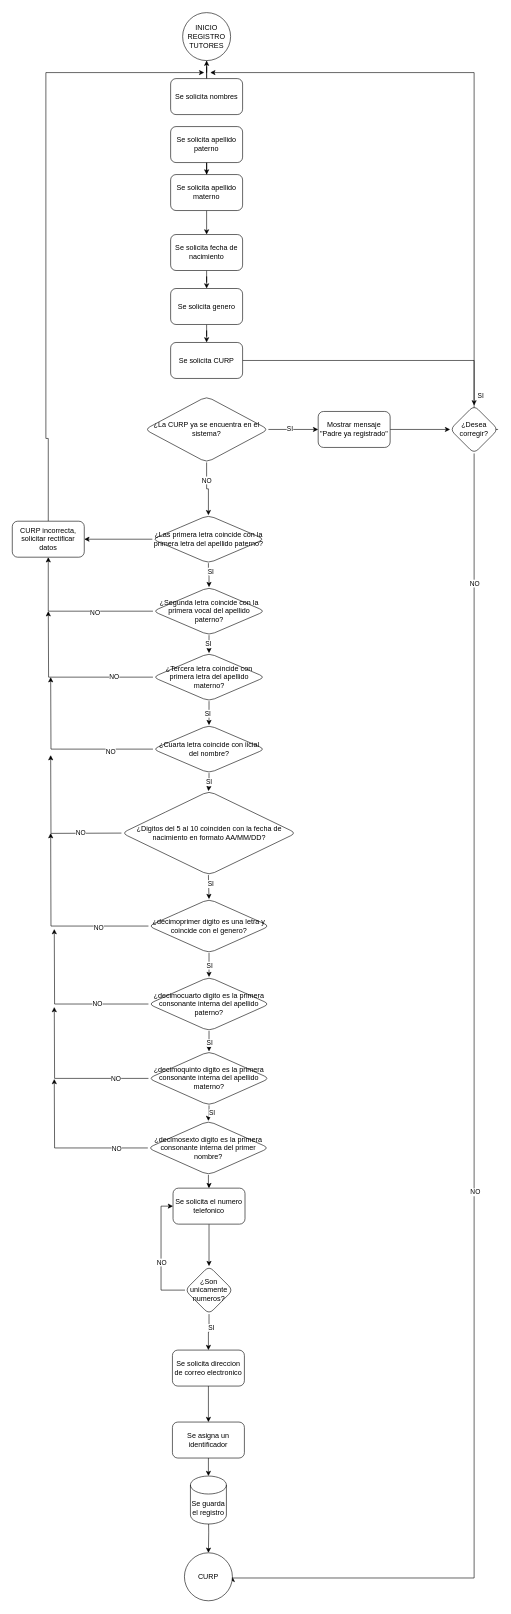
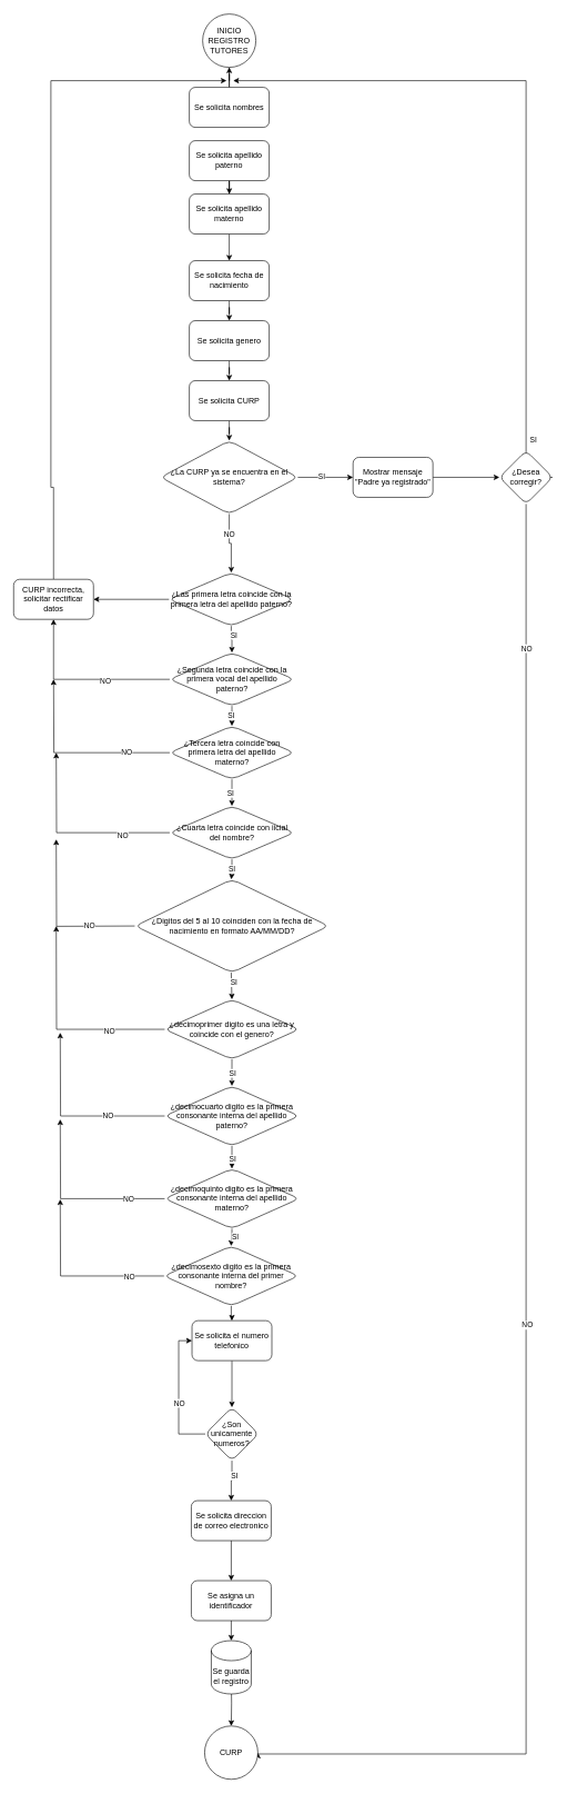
  <mxCell id="0" />
  <mxCell id="1" parent="0" />
  <mxCell id="2" value="" style="edgeStyle=orthogonalEdgeStyle;rounded=0;orthogonalLoop=1;jettySize=auto;html=1;" parent="1" source="3" edge="1"><mxGeometry relative="1" as="geometry"><mxPoint x="344" y="190" as="targetPoint" /></mxGeometry></mxCell>
  <mxCell id="3" value="INICIO&lt;br&gt;REGISTRO TUTORES" style="ellipse;whiteSpace=wrap;html=1;aspect=fixed;" parent="1" vertex="1"><mxGeometry x="304" y="20" width="80" height="80" as="geometry" /></mxCell>
  <mxCell id="4" value="" style="edgeStyle=orthogonalEdgeStyle;rounded=0;orthogonalLoop=1;jettySize=auto;html=1;" parent="1" source="5" target="3" edge="1"><mxGeometry relative="1" as="geometry" /></mxCell>
  <mxCell id="5" value="Se solicita nombres" style="rounded=1;whiteSpace=wrap;html=1;" parent="1" vertex="1"><mxGeometry x="284" y="130" width="120" height="60" as="geometry" /></mxCell>
  <mxCell id="6" value="" style="edgeStyle=orthogonalEdgeStyle;rounded=0;orthogonalLoop=1;jettySize=auto;html=1;" parent="1" source="7" target="9" edge="1"><mxGeometry relative="1" as="geometry" /></mxCell>
  <mxCell id="7" value="Se solicita apellido paterno" style="whiteSpace=wrap;html=1;rounded=1;" parent="1" vertex="1"><mxGeometry x="284" y="210" width="120" height="60" as="geometry" /></mxCell>
  <mxCell id="8" value="" style="edgeStyle=orthogonalEdgeStyle;rounded=0;orthogonalLoop=1;jettySize=auto;html=1;" parent="1" source="9" target="11" edge="1"><mxGeometry relative="1" as="geometry" /></mxCell>
  <mxCell id="9" value="Se solicita apellido materno" style="whiteSpace=wrap;html=1;rounded=1;" parent="1" vertex="1"><mxGeometry x="284" y="290" width="120" height="60" as="geometry" /></mxCell>
  <mxCell id="10" value="" style="edgeStyle=orthogonalEdgeStyle;rounded=0;orthogonalLoop=1;jettySize=auto;html=1;" parent="1" source="11" target="45" edge="1"><mxGeometry relative="1" as="geometry" /></mxCell>
  <mxCell id="11" value="Se solicita fecha de nacimiento" style="whiteSpace=wrap;html=1;rounded=1;" parent="1" vertex="1"><mxGeometry x="284" y="390" width="120" height="60" as="geometry" /></mxCell>
- <mxCell id="12" value="" style="edgeStyle=orthogonalEdgeStyle;rounded=0;orthogonalLoop=1;jettySize=auto;html=1;" parent="1" source="13" target="73" edge="1"><mxGeometry relative="1" as="geometry" /></mxCell>
+ <mxCell id="12" value="" style="edgeStyle=orthogonalEdgeStyle;rounded=0;orthogonalLoop=1;jettySize=auto;html=1;" parent="1" source="13" target="65" edge="1"><mxGeometry relative="1" as="geometry" /></mxCell>
  <mxCell id="13" value="Se solicita CURP" style="whiteSpace=wrap;html=1;rounded=1;" parent="1" vertex="1"><mxGeometry x="284" y="570" width="120" height="60" as="geometry" /></mxCell>
  <mxCell id="14" value="" style="edgeStyle=orthogonalEdgeStyle;rounded=0;orthogonalLoop=1;jettySize=auto;html=1;" parent="1" source="17" target="22" edge="1"><mxGeometry relative="1" as="geometry" /></mxCell>
  <mxCell id="15" value="SI" style="edgeLabel;html=1;align=center;verticalAlign=middle;resizable=0;points=[];" parent="14" vertex="1" connectable="0"><mxGeometry x="-0.399" y="3" relative="1" as="geometry"><mxPoint y="1" as="offset" /></mxGeometry></mxCell>
  <mxCell id="16" value="" style="edgeStyle=orthogonalEdgeStyle;rounded=0;orthogonalLoop=1;jettySize=auto;html=1;" parent="1" source="17" target="24" edge="1"><mxGeometry relative="1" as="geometry" /></mxCell>
  <mxCell id="17" value="¿Las primera letra coincide con la primera letra del apellido paterno?" style="rhombus;whiteSpace=wrap;html=1;rounded=1;" parent="1" vertex="1"><mxGeometry x="253.5" y="858" width="187" height="80" as="geometry" /></mxCell>
  <mxCell id="18" style="edgeStyle=orthogonalEdgeStyle;rounded=0;orthogonalLoop=1;jettySize=auto;html=1;exitX=0;exitY=0.5;exitDx=0;exitDy=0;entryX=0.5;entryY=1;entryDx=0;entryDy=0;" parent="1" source="22" target="24" edge="1"><mxGeometry relative="1" as="geometry" /></mxCell>
  <mxCell id="19" value="NO" style="edgeLabel;html=1;align=center;verticalAlign=middle;resizable=0;points=[];" parent="18" vertex="1" connectable="0"><mxGeometry x="-0.265" y="2" relative="1" as="geometry"><mxPoint as="offset" /></mxGeometry></mxCell>
  <mxCell id="20" value="" style="edgeStyle=orthogonalEdgeStyle;rounded=0;orthogonalLoop=1;jettySize=auto;html=1;" parent="1" source="22" target="29" edge="1"><mxGeometry relative="1" as="geometry" /></mxCell>
  <mxCell id="21" value="SI" style="edgeLabel;html=1;align=center;verticalAlign=middle;resizable=0;points=[];" parent="20" vertex="1" connectable="0"><mxGeometry x="0.042" y="2" relative="1" as="geometry"><mxPoint as="offset" /></mxGeometry></mxCell>
  <mxCell id="22" value="¿Segunda letra coincide con la primera vocal del apellido paterno?" style="rhombus;whiteSpace=wrap;html=1;rounded=1;" parent="1" vertex="1"><mxGeometry x="254.5" y="978" width="187" height="80" as="geometry" /></mxCell>
  <mxCell id="23" style="edgeStyle=orthogonalEdgeStyle;rounded=0;orthogonalLoop=1;jettySize=auto;html=1;exitX=0.5;exitY=0;exitDx=0;exitDy=0;" parent="1" source="24" edge="1"><mxGeometry relative="1" as="geometry"><mxPoint x="340" y="120" as="targetPoint" /><Array as="points"><mxPoint x="76" y="730" /><mxPoint x="76" y="120" /></Array></mxGeometry></mxCell>
  <mxCell id="24" value="CURP incorrecta, solicitar rectificar datos" style="whiteSpace=wrap;html=1;rounded=1;" parent="1" vertex="1"><mxGeometry x="20" y="868" width="120" height="60" as="geometry" /></mxCell>
  <mxCell id="25" style="edgeStyle=orthogonalEdgeStyle;rounded=0;orthogonalLoop=1;jettySize=auto;html=1;exitX=0;exitY=0.5;exitDx=0;exitDy=0;" parent="1" source="29" edge="1"><mxGeometry relative="1" as="geometry"><mxPoint x="80" y="1018" as="targetPoint" /></mxGeometry></mxCell>
  <mxCell id="26" value="NO" style="edgeLabel;html=1;align=center;verticalAlign=middle;resizable=0;points=[];" parent="25" vertex="1" connectable="0"><mxGeometry x="-0.543" y="-2" relative="1" as="geometry"><mxPoint as="offset" /></mxGeometry></mxCell>
  <mxCell id="27" value="" style="edgeStyle=orthogonalEdgeStyle;rounded=0;orthogonalLoop=1;jettySize=auto;html=1;" parent="1" source="29" target="34" edge="1"><mxGeometry relative="1" as="geometry" /></mxCell>
  <mxCell id="28" value="SI" style="edgeLabel;html=1;align=center;verticalAlign=middle;resizable=0;points=[];" parent="27" vertex="1" connectable="0"><mxGeometry x="-0.025" y="-3" relative="1" as="geometry"><mxPoint as="offset" /></mxGeometry></mxCell>
  <mxCell id="29" value="¿Tercera letra coincide con primera letra del apellido materno?" style="rhombus;whiteSpace=wrap;html=1;rounded=1;" parent="1" vertex="1"><mxGeometry x="254.5" y="1088" width="187" height="80" as="geometry" /></mxCell>
  <mxCell id="30" style="edgeStyle=orthogonalEdgeStyle;rounded=0;orthogonalLoop=1;jettySize=auto;html=1;exitX=0;exitY=0.5;exitDx=0;exitDy=0;" parent="1" source="34" edge="1"><mxGeometry relative="1" as="geometry"><mxPoint x="84" y="1128" as="targetPoint" /></mxGeometry></mxCell>
  <mxCell id="31" value="NO" style="edgeLabel;html=1;align=center;verticalAlign=middle;resizable=0;points=[];" parent="30" vertex="1" connectable="0"><mxGeometry x="-0.507" y="3" relative="1" as="geometry"><mxPoint as="offset" /></mxGeometry></mxCell>
  <mxCell id="32" value="" style="edgeStyle=orthogonalEdgeStyle;rounded=0;orthogonalLoop=1;jettySize=auto;html=1;" parent="1" source="34" edge="1"><mxGeometry relative="1" as="geometry"><mxPoint x="347" y="1318" as="targetPoint" /></mxGeometry></mxCell>
  <mxCell id="33" value="SI" style="edgeLabel;html=1;align=center;verticalAlign=middle;resizable=0;points=[];" parent="32" vertex="1" connectable="0"><mxGeometry x="-0.057" y="-1" relative="1" as="geometry"><mxPoint as="offset" /></mxGeometry></mxCell>
  <mxCell id="34" value="¿Cuarta letra coincide con iicial del nombre?" style="rhombus;whiteSpace=wrap;html=1;rounded=1;" parent="1" vertex="1"><mxGeometry x="254.5" y="1208" width="187" height="80" as="geometry" /></mxCell>
  <mxCell id="35" style="edgeStyle=orthogonalEdgeStyle;rounded=0;orthogonalLoop=1;jettySize=auto;html=1;exitX=0;exitY=0.5;exitDx=0;exitDy=0;" parent="1" edge="1"><mxGeometry relative="1" as="geometry"><mxPoint x="84" y="1258" as="targetPoint" /><mxPoint x="202" y="1388" as="sourcePoint" /></mxGeometry></mxCell>
  <mxCell id="36" value="NO" style="edgeLabel;html=1;align=center;verticalAlign=middle;resizable=0;points=[];" parent="35" vertex="1" connectable="0"><mxGeometry x="-0.454" y="-1" relative="1" as="geometry"><mxPoint as="offset" /></mxGeometry></mxCell>
  <mxCell id="37" value="" style="edgeStyle=orthogonalEdgeStyle;rounded=0;orthogonalLoop=1;jettySize=auto;html=1;" parent="1" target="43" edge="1"><mxGeometry relative="1" as="geometry"><mxPoint x="347" y="1458" as="sourcePoint" /></mxGeometry></mxCell>
  <mxCell id="38" value="SI" style="edgeLabel;html=1;align=center;verticalAlign=middle;resizable=0;points=[];" parent="37" vertex="1" connectable="0"><mxGeometry x="-0.252" y="3" relative="1" as="geometry"><mxPoint as="offset" /></mxGeometry></mxCell>
  <mxCell id="39" style="edgeStyle=orthogonalEdgeStyle;rounded=0;orthogonalLoop=1;jettySize=auto;html=1;exitX=0;exitY=0.5;exitDx=0;exitDy=0;" parent="1" source="43" edge="1"><mxGeometry relative="1" as="geometry"><mxPoint x="84" y="1388" as="targetPoint" /></mxGeometry></mxCell>
  <mxCell id="40" value="NO" style="edgeLabel;html=1;align=center;verticalAlign=middle;resizable=0;points=[];" parent="39" vertex="1" connectable="0"><mxGeometry x="-0.473" y="2" relative="1" as="geometry"><mxPoint as="offset" /></mxGeometry></mxCell>
  <mxCell id="41" value="" style="edgeStyle=orthogonalEdgeStyle;rounded=0;orthogonalLoop=1;jettySize=auto;html=1;" parent="1" source="43" target="50" edge="1"><mxGeometry relative="1" as="geometry" /></mxCell>
  <mxCell id="42" value="SI" style="edgeLabel;html=1;align=center;verticalAlign=middle;resizable=0;points=[];" parent="41" vertex="1" connectable="0"><mxGeometry x="0.008" relative="1" as="geometry"><mxPoint as="offset" /></mxGeometry></mxCell>
  <mxCell id="43" value="¿decimoprimer digito es una letra y coincide con el genero?" style="rhombus;whiteSpace=wrap;html=1;rounded=1;" parent="1" vertex="1"><mxGeometry x="247" y="1498" width="202" height="90" as="geometry" /></mxCell>
  <mxCell id="44" value="" style="edgeStyle=orthogonalEdgeStyle;rounded=0;orthogonalLoop=1;jettySize=auto;html=1;" parent="1" source="45" target="13" edge="1"><mxGeometry relative="1" as="geometry" /></mxCell>
  <mxCell id="45" value="Se solicita genero" style="whiteSpace=wrap;html=1;rounded=1;" parent="1" vertex="1"><mxGeometry x="284" y="480" width="120" height="60" as="geometry" /></mxCell>
  <mxCell id="46" style="edgeStyle=orthogonalEdgeStyle;rounded=0;orthogonalLoop=1;jettySize=auto;html=1;exitX=0;exitY=0.5;exitDx=0;exitDy=0;" parent="1" source="50" edge="1"><mxGeometry relative="1" as="geometry"><mxPoint x="90" y="1548" as="targetPoint" /></mxGeometry></mxCell>
  <mxCell id="47" value="NO" style="edgeLabel;html=1;align=center;verticalAlign=middle;resizable=0;points=[];" parent="46" vertex="1" connectable="0"><mxGeometry x="-0.388" y="-1" relative="1" as="geometry"><mxPoint as="offset" /></mxGeometry></mxCell>
  <mxCell id="48" value="" style="edgeStyle=orthogonalEdgeStyle;rounded=0;orthogonalLoop=1;jettySize=auto;html=1;" parent="1" source="50" target="55" edge="1"><mxGeometry relative="1" as="geometry" /></mxCell>
  <mxCell id="49" value="SI" style="edgeLabel;html=1;align=center;verticalAlign=middle;resizable=0;points=[];" parent="48" vertex="1" connectable="0"><mxGeometry x="-0.108" relative="1" as="geometry"><mxPoint as="offset" /></mxGeometry></mxCell>
  <mxCell id="50" value="¿decimocuarto digito es la primera consonante interna del apellido paterno?" style="rhombus;whiteSpace=wrap;html=1;rounded=1;" parent="1" vertex="1"><mxGeometry x="247" y="1628" width="202" height="90" as="geometry" /></mxCell>
  <mxCell id="51" style="edgeStyle=orthogonalEdgeStyle;rounded=0;orthogonalLoop=1;jettySize=auto;html=1;exitX=0;exitY=0.5;exitDx=0;exitDy=0;" parent="1" source="55" edge="1"><mxGeometry relative="1" as="geometry"><mxPoint x="90" y="1678" as="targetPoint" /></mxGeometry></mxCell>
  <mxCell id="52" value="NO" style="edgeLabel;html=1;align=center;verticalAlign=middle;resizable=0;points=[];" parent="51" vertex="1" connectable="0"><mxGeometry x="-0.593" relative="1" as="geometry"><mxPoint x="1" as="offset" /></mxGeometry></mxCell>
  <mxCell id="53" value="" style="edgeStyle=orthogonalEdgeStyle;rounded=0;orthogonalLoop=1;jettySize=auto;html=1;" parent="1" source="55" target="59" edge="1"><mxGeometry relative="1" as="geometry" /></mxCell>
  <mxCell id="54" value="SI" style="edgeLabel;html=1;align=center;verticalAlign=middle;resizable=0;points=[];" parent="53" vertex="1" connectable="0"><mxGeometry x="-0.092" y="4" relative="1" as="geometry"><mxPoint as="offset" /></mxGeometry></mxCell>
  <mxCell id="55" value="¿decimoquinto digito es la primera consonante interna del apellido materno?" style="rhombus;whiteSpace=wrap;html=1;rounded=1;" parent="1" vertex="1"><mxGeometry x="247" y="1752" width="202" height="90" as="geometry" /></mxCell>
  <mxCell id="56" style="edgeStyle=orthogonalEdgeStyle;rounded=0;orthogonalLoop=1;jettySize=auto;html=1;exitX=0;exitY=0.5;exitDx=0;exitDy=0;" parent="1" source="59" edge="1"><mxGeometry relative="1" as="geometry"><mxPoint x="90" y="1798" as="targetPoint" /></mxGeometry></mxCell>
  <mxCell id="57" value="NO" style="edgeLabel;html=1;align=center;verticalAlign=middle;resizable=0;points=[];" parent="56" vertex="1" connectable="0"><mxGeometry x="-0.613" y="1" relative="1" as="geometry"><mxPoint x="-1" as="offset" /></mxGeometry></mxCell>
  <mxCell id="58" value="" style="edgeStyle=orthogonalEdgeStyle;rounded=0;orthogonalLoop=1;jettySize=auto;html=1;" parent="1" source="59" target="79" edge="1"><mxGeometry relative="1" as="geometry" /></mxCell>
  <mxCell id="59" value="¿decimosexto digito es la primera consonante interna del primer nombre?" style="rhombus;whiteSpace=wrap;html=1;rounded=1;" parent="1" vertex="1"><mxGeometry x="246" y="1868" width="202" height="90" as="geometry" /></mxCell>
  <mxCell id="60" value="¿Digitos del 5 al 10 coinciden con la fecha de nacimiento en formato AA/MM/DD?" style="rhombus;whiteSpace=wrap;html=1;rounded=1;" parent="1" vertex="1"><mxGeometry x="202.75" y="1318" width="290.5" height="140" as="geometry" /></mxCell>
  <mxCell id="61" value="" style="edgeStyle=orthogonalEdgeStyle;rounded=0;orthogonalLoop=1;jettySize=auto;html=1;" parent="1" source="65" target="17" edge="1"><mxGeometry relative="1" as="geometry" /></mxCell>
  <mxCell id="62" value="NO" style="edgeLabel;html=1;align=center;verticalAlign=middle;resizable=0;points=[];" parent="61" vertex="1" connectable="0"><mxGeometry x="-0.363" y="-1" relative="1" as="geometry"><mxPoint as="offset" /></mxGeometry></mxCell>
  <mxCell id="63" value="" style="edgeStyle=orthogonalEdgeStyle;rounded=0;orthogonalLoop=1;jettySize=auto;html=1;" parent="1" source="65" target="67" edge="1"><mxGeometry relative="1" as="geometry" /></mxCell>
  <mxCell id="64" value="SI" style="edgeLabel;html=1;align=center;verticalAlign=middle;resizable=0;points=[];" parent="63" vertex="1" connectable="0"><mxGeometry x="-0.165" y="2" relative="1" as="geometry"><mxPoint as="offset" /></mxGeometry></mxCell>
  <mxCell id="65" value="¿La CURP ya se encuentra en el sistema?" style="rhombus;whiteSpace=wrap;html=1;rounded=1;" parent="1" vertex="1"><mxGeometry x="241" y="660" width="206" height="110" as="geometry" /></mxCell>
  <mxCell id="66" value="" style="edgeStyle=orthogonalEdgeStyle;rounded=0;orthogonalLoop=1;jettySize=auto;html=1;" parent="1" source="67" target="73" edge="1"><mxGeometry relative="1" as="geometry" /></mxCell>
  <mxCell id="67" value="Mostrar mensaje &quot;Padre ya registrado&quot;" style="whiteSpace=wrap;html=1;rounded=1;" parent="1" vertex="1"><mxGeometry x="530" y="685" width="120" height="60" as="geometry" /></mxCell>
  <mxCell id="68" value="" style="edgeStyle=orthogonalEdgeStyle;rounded=0;orthogonalLoop=1;jettySize=auto;html=1;entryX=1;entryY=0.5;entryDx=0;entryDy=0;" parent="1" source="73" target="77" edge="1"><mxGeometry relative="1" as="geometry"><mxPoint x="790" y="835" as="targetPoint" /><Array as="points"><mxPoint x="790" y="2630" /><mxPoint x="387" y="2630" /></Array></mxGeometry></mxCell>
  <mxCell id="69" value="NO" style="edgeLabel;html=1;align=center;verticalAlign=middle;resizable=0;points=[];" parent="68" vertex="1" connectable="0"><mxGeometry x="0.08" y="1" relative="1" as="geometry"><mxPoint as="offset" /></mxGeometry></mxCell>
  <mxCell id="70" value="NO" style="edgeLabel;html=1;align=center;verticalAlign=middle;resizable=0;points=[];" parent="68" vertex="1" connectable="0"><mxGeometry x="-0.81" relative="1" as="geometry"><mxPoint y="-1" as="offset" /></mxGeometry></mxCell>
  <mxCell id="71" style="edgeStyle=orthogonalEdgeStyle;rounded=0;orthogonalLoop=1;jettySize=auto;html=1;exitX=1;exitY=0.5;exitDx=0;exitDy=0;" parent="1" source="73" edge="1"><mxGeometry relative="1" as="geometry"><mxPoint x="350" y="120" as="targetPoint" /><Array as="points"><mxPoint x="790" y="715" /><mxPoint x="790" y="120" /></Array></mxGeometry></mxCell>
  <mxCell id="72" value="SI" style="edgeLabel;html=1;align=center;verticalAlign=middle;resizable=0;points=[];" parent="71" vertex="1" connectable="0"><mxGeometry x="-0.821" y="-10" relative="1" as="geometry"><mxPoint y="-1" as="offset" /></mxGeometry></mxCell>
  <mxCell id="73" value="¿Desea corregir?" style="rhombus;whiteSpace=wrap;html=1;rounded=1;" parent="1" vertex="1"><mxGeometry x="750" y="675" width="80" height="80" as="geometry" /></mxCell>
  <mxCell id="74" value="" style="edgeStyle=orthogonalEdgeStyle;rounded=0;orthogonalLoop=1;jettySize=auto;html=1;" parent="1" source="75" edge="1"><mxGeometry relative="1" as="geometry"><mxPoint x="347.037" y="2460" as="targetPoint" /></mxGeometry></mxCell>
  <mxCell id="75" value="Se asigna un identificador" style="whiteSpace=wrap;html=1;rounded=1;" parent="1" vertex="1"><mxGeometry x="287" y="2370" width="120" height="60" as="geometry" /></mxCell>
  <mxCell id="76" value="" style="edgeStyle=orthogonalEdgeStyle;rounded=0;orthogonalLoop=1;jettySize=auto;html=1;" parent="1" target="77" edge="1"><mxGeometry relative="1" as="geometry"><mxPoint x="347" y="2518" as="sourcePoint" /></mxGeometry></mxCell>
  <mxCell id="77" value="CURP" style="ellipse;whiteSpace=wrap;html=1;rounded=1;" parent="1" vertex="1"><mxGeometry x="307" y="2588" width="80" height="80" as="geometry" /></mxCell>
  <mxCell id="78" value="" style="edgeStyle=orthogonalEdgeStyle;rounded=0;orthogonalLoop=1;jettySize=auto;html=1;" parent="1" source="79" target="84" edge="1"><mxGeometry relative="1" as="geometry" /></mxCell>
  <mxCell id="79" value="Se solicita el numero telefonico" style="whiteSpace=wrap;html=1;rounded=1;" parent="1" vertex="1"><mxGeometry x="288" y="1980" width="120" height="60" as="geometry" /></mxCell>
  <mxCell id="80" style="edgeStyle=orthogonalEdgeStyle;rounded=0;orthogonalLoop=1;jettySize=auto;html=1;exitX=0;exitY=0.5;exitDx=0;exitDy=0;entryX=0;entryY=0.5;entryDx=0;entryDy=0;" parent="1" source="84" target="79" edge="1"><mxGeometry relative="1" as="geometry" /></mxCell>
  <mxCell id="81" value="NO" style="edgeLabel;html=1;align=center;verticalAlign=middle;resizable=0;points=[];" parent="80" vertex="1" connectable="0"><mxGeometry x="-0.129" relative="1" as="geometry"><mxPoint as="offset" /></mxGeometry></mxCell>
  <mxCell id="82" value="" style="edgeStyle=orthogonalEdgeStyle;rounded=0;orthogonalLoop=1;jettySize=auto;html=1;" parent="1" source="84" target="86" edge="1"><mxGeometry relative="1" as="geometry" /></mxCell>
  <mxCell id="83" value="SI" style="edgeLabel;html=1;align=center;verticalAlign=middle;resizable=0;points=[];" parent="82" vertex="1" connectable="0"><mxGeometry x="-0.279" y="3" relative="1" as="geometry"><mxPoint as="offset" /></mxGeometry></mxCell>
  <mxCell id="84" value="¿Son unicamente numeros?" style="rhombus;whiteSpace=wrap;html=1;rounded=1;" parent="1" vertex="1"><mxGeometry x="308" y="2110" width="80" height="80" as="geometry" /></mxCell>
  <mxCell id="85" value="" style="edgeStyle=orthogonalEdgeStyle;rounded=0;orthogonalLoop=1;jettySize=auto;html=1;" parent="1" source="86" target="75" edge="1"><mxGeometry relative="1" as="geometry" /></mxCell>
  <mxCell id="86" value="Se solicita direccion de correo electronico" style="whiteSpace=wrap;html=1;rounded=1;" parent="1" vertex="1"><mxGeometry x="287" y="2250" width="120" height="60" as="geometry" /></mxCell>
  <mxCell id="87" value="Se guarda el registro" style="shape=cylinder3;whiteSpace=wrap;html=1;boundedLbl=1;backgroundOutline=1;size=15;" vertex="1" parent="1"><mxGeometry x="317" y="2460" width="60" height="80" as="geometry" /></mxCell>
